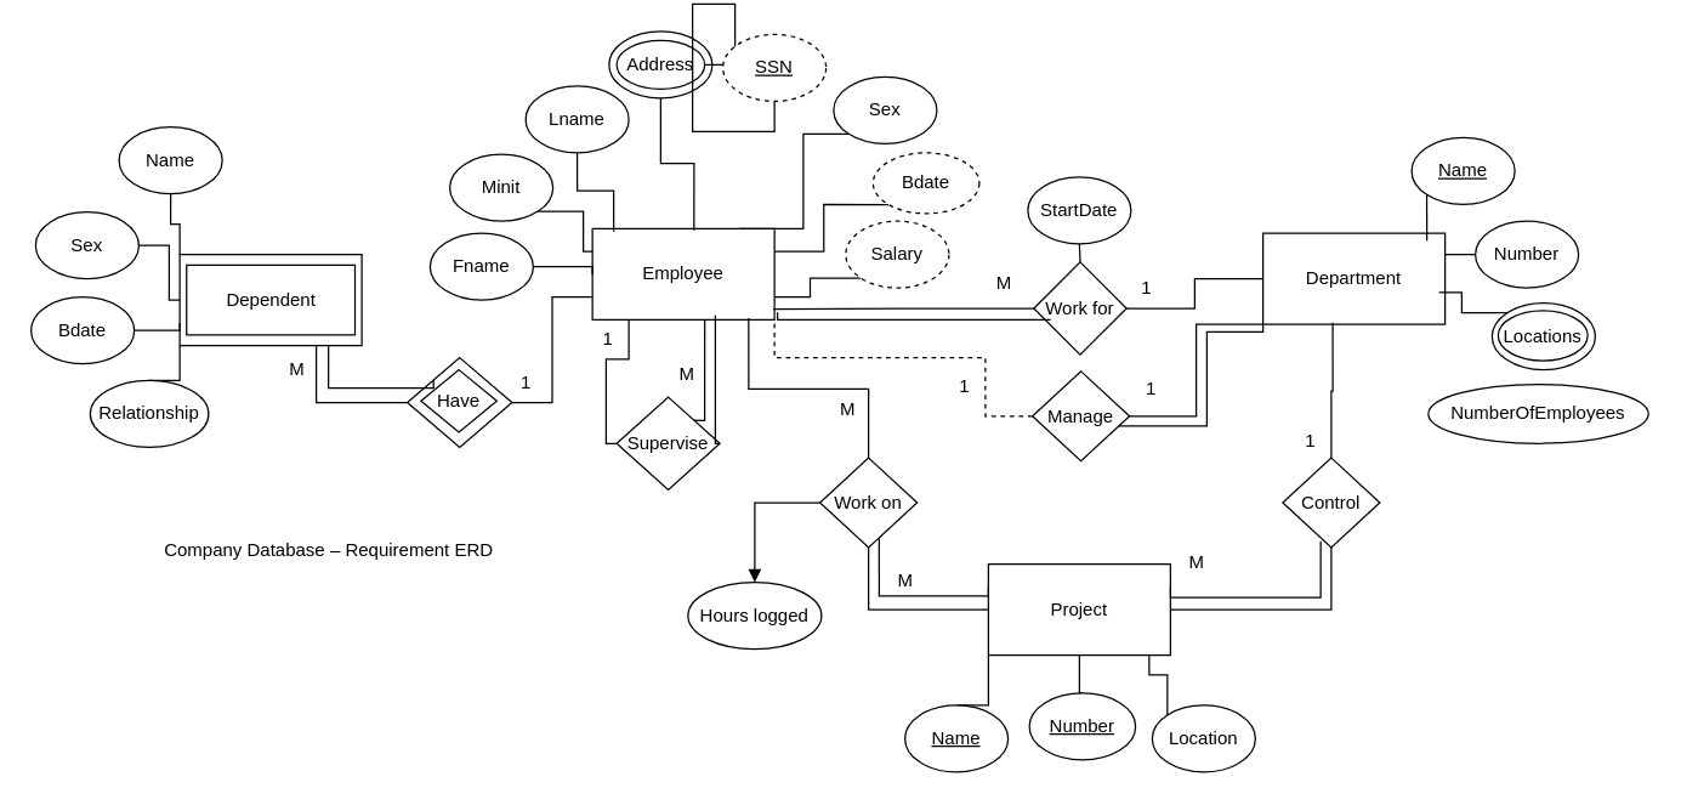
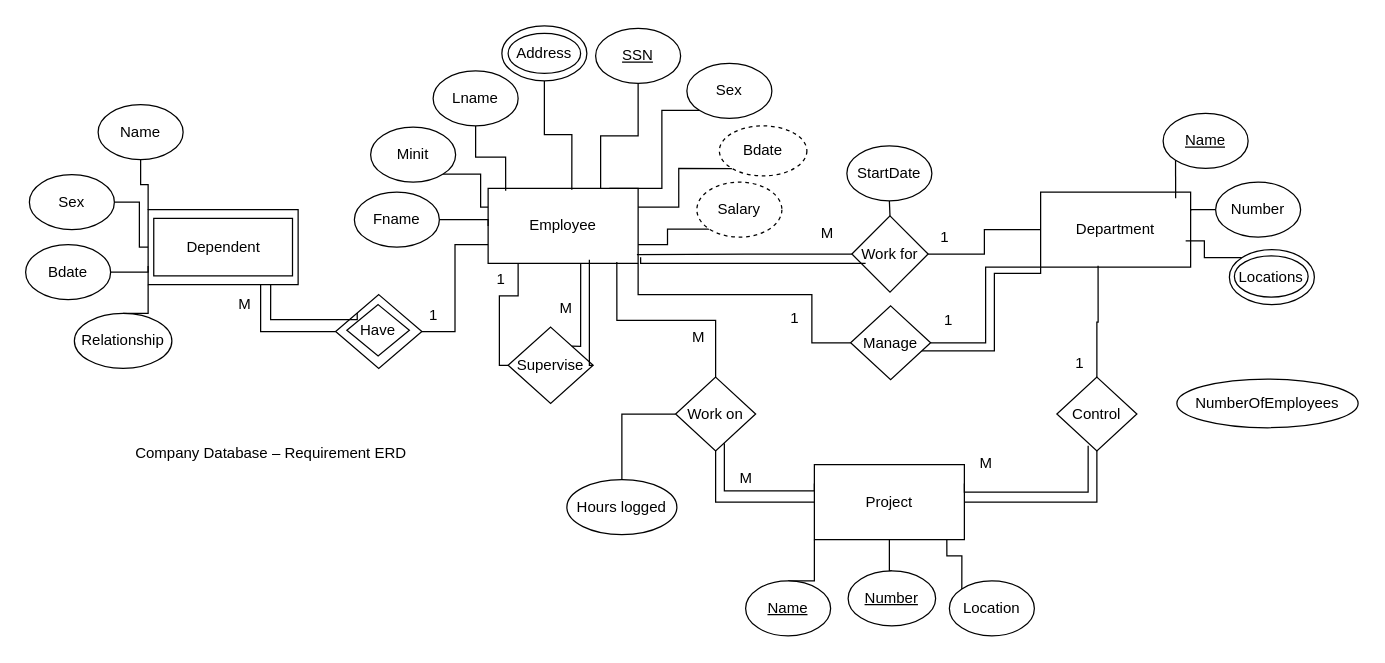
  <mxCell id="0" />
  <mxCell id="1" parent="0" />
  <mxCell id="2" value="Employee" style="rounded=0;whiteSpace=wrap;html=1;" vertex="1" parent="1"><mxGeometry x="390" y="150" width="120" height="60" as="geometry" /></mxCell>
  <mxCell id="3" value="" style="rounded=0;whiteSpace=wrap;html=1;" vertex="1" parent="1"><mxGeometry x="118" y="167" width="120" height="60" as="geometry" /></mxCell>
  <mxCell id="4" value="Project" style="rounded=0;whiteSpace=wrap;html=1;" vertex="1" parent="1"><mxGeometry x="651" y="371" width="120" height="60" as="geometry" /></mxCell>
  <mxCell id="5" value="Department" style="rounded=0;whiteSpace=wrap;html=1;" vertex="1" parent="1"><mxGeometry x="832" y="153" width="120" height="60" as="geometry" /></mxCell>
  <mxCell id="6" value="" style="ellipse;whiteSpace=wrap;html=1;" vertex="1" parent="1"><mxGeometry x="401" y="20" width="68" height="44" as="geometry" /></mxCell>
  <mxCell id="7" value="Lname" style="ellipse;whiteSpace=wrap;html=1;" vertex="1" parent="1"><mxGeometry x="346" y="56" width="68" height="44" as="geometry" /></mxCell>
  <mxCell id="8" style="edgeStyle=orthogonalEdgeStyle;rounded=0;orthogonalLoop=1;jettySize=auto;html=1;exitX=1;exitY=1;exitDx=0;exitDy=0;entryX=0;entryY=0.25;entryDx=0;entryDy=0;endArrow=none;startFill=0;" edge="1" parent="1" source="9" target="2"><mxGeometry relative="1" as="geometry" /></mxCell>
  <mxCell id="9" value="Minit" style="ellipse;whiteSpace=wrap;html=1;" vertex="1" parent="1"><mxGeometry x="296" y="101" width="68" height="44" as="geometry" /></mxCell>
  <mxCell id="10" style="edgeStyle=orthogonalEdgeStyle;rounded=0;orthogonalLoop=1;jettySize=auto;html=1;exitX=0;exitY=1;exitDx=0;exitDy=0;entryX=1;entryY=0.25;entryDx=0;entryDy=0;endArrow=none;startFill=0;" edge="1" parent="1" source="11" target="2"><mxGeometry relative="1" as="geometry" /></mxCell>
  <mxCell id="11" value="Bdate" style="ellipse;whiteSpace=wrap;html=1;labelBackgroundColor=none;labelBorderColor=none;textShadow=0;dashed=1;" vertex="1" parent="1"><mxGeometry x="575" y="100" width="70" height="40" as="geometry" /></mxCell>
  <mxCell id="12" style="edgeStyle=orthogonalEdgeStyle;rounded=0;orthogonalLoop=1;jettySize=auto;html=1;exitX=0;exitY=1;exitDx=0;exitDy=0;entryX=1;entryY=0.75;entryDx=0;entryDy=0;endArrow=none;startFill=0;" edge="1" parent="1" source="13" target="2"><mxGeometry relative="1" as="geometry" /></mxCell>
  <mxCell id="13" value="Salary" style="ellipse;whiteSpace=wrap;html=1;dashed=1;" vertex="1" parent="1"><mxGeometry x="557" y="145" width="68" height="44" as="geometry" /></mxCell>
  <mxCell id="14" value="Sex" style="ellipse;whiteSpace=wrap;html=1;" vertex="1" parent="1"><mxGeometry x="549" y="50" width="68" height="44" as="geometry" /></mxCell>
  <mxCell id="15" style="edgeStyle=orthogonalEdgeStyle;rounded=0;orthogonalLoop=1;jettySize=auto;html=1;exitX=1;exitY=0.5;exitDx=0;exitDy=0;entryX=0;entryY=0.5;entryDx=0;entryDy=0;endArrow=none;startFill=0;" edge="1" parent="1" source="16" target="2"><mxGeometry relative="1" as="geometry" /></mxCell>
  <mxCell id="16" value="Fname" style="ellipse;whiteSpace=wrap;html=1;" vertex="1" parent="1"><mxGeometry x="283" y="153" width="68" height="44" as="geometry" /></mxCell>
  <mxCell id="17" style="edgeStyle=orthogonalEdgeStyle;rounded=0;orthogonalLoop=1;jettySize=auto;html=1;exitX=0.5;exitY=1;exitDx=0;exitDy=0;entryX=0.117;entryY=0.033;entryDx=0;entryDy=0;entryPerimeter=0;endArrow=none;startFill=0;" edge="1" parent="1" source="7" target="2"><mxGeometry relative="1" as="geometry" /></mxCell>
  <mxCell id="18" style="edgeStyle=orthogonalEdgeStyle;rounded=0;orthogonalLoop=1;jettySize=auto;html=1;exitX=0.5;exitY=1;exitDx=0;exitDy=0;entryX=0.558;entryY=0.017;entryDx=0;entryDy=0;entryPerimeter=0;endArrow=none;startFill=0;" edge="1" parent="1" source="6" target="2"><mxGeometry relative="1" as="geometry" /></mxCell>
  <mxCell id="19" style="edgeStyle=orthogonalEdgeStyle;rounded=0;orthogonalLoop=1;jettySize=auto;html=1;exitX=0;exitY=1;exitDx=0;exitDy=0;entryX=0.808;entryY=0;entryDx=0;entryDy=0;entryPerimeter=0;endArrow=none;startFill=0;" edge="1" parent="1" source="14" target="2"><mxGeometry relative="1" as="geometry"><Array as="points"><mxPoint x="529" y="88" /><mxPoint x="529" y="150" /></Array></mxGeometry></mxCell>
  <mxCell id="20" value="Address" style="ellipse;whiteSpace=wrap;html=1;" vertex="1" parent="1"><mxGeometry x="406" y="26" width="58" height="32" as="geometry" /></mxCell>
  <mxCell id="21" value="Dependent" style="rounded=0;whiteSpace=wrap;html=1;" vertex="1" parent="1"><mxGeometry x="122.5" y="174" width="111" height="46" as="geometry" /></mxCell>
  <mxCell id="22" style="edgeStyle=orthogonalEdgeStyle;rounded=0;orthogonalLoop=1;jettySize=auto;html=1;exitX=0.5;exitY=0;exitDx=0;exitDy=0;entryX=0;entryY=1;entryDx=0;entryDy=0;endArrow=none;startFill=0;" edge="1" parent="1" source="23" target="3"><mxGeometry relative="1" as="geometry" /></mxCell>
  <mxCell id="23" value="Relationship" style="ellipse;whiteSpace=wrap;html=1;" vertex="1" parent="1"><mxGeometry x="59" y="250" width="78" height="44" as="geometry" /></mxCell>
  <mxCell id="24" style="edgeStyle=orthogonalEdgeStyle;rounded=0;orthogonalLoop=1;jettySize=auto;html=1;exitX=1;exitY=0.5;exitDx=0;exitDy=0;entryX=0;entryY=0.75;entryDx=0;entryDy=0;endArrow=none;startFill=0;" edge="1" parent="1" source="25" target="3"><mxGeometry relative="1" as="geometry" /></mxCell>
  <mxCell id="25" value="Bdate" style="ellipse;whiteSpace=wrap;html=1;" vertex="1" parent="1"><mxGeometry x="20" y="195" width="68" height="44" as="geometry" /></mxCell>
  <mxCell id="26" style="edgeStyle=orthogonalEdgeStyle;rounded=0;orthogonalLoop=1;jettySize=auto;html=1;entryX=0;entryY=0.5;entryDx=0;entryDy=0;endArrow=none;startFill=0;" edge="1" parent="1" source="27" target="3"><mxGeometry relative="1" as="geometry" /></mxCell>
  <mxCell id="27" value="Sex" style="ellipse;whiteSpace=wrap;html=1;" vertex="1" parent="1"><mxGeometry x="23" y="139" width="68" height="44" as="geometry" /></mxCell>
  <mxCell id="28" style="edgeStyle=orthogonalEdgeStyle;rounded=0;orthogonalLoop=1;jettySize=auto;html=1;entryX=0;entryY=0;entryDx=0;entryDy=0;endArrow=none;startFill=0;" edge="1" parent="1" source="29" target="3"><mxGeometry relative="1" as="geometry" /></mxCell>
  <mxCell id="29" value="Name" style="ellipse;whiteSpace=wrap;html=1;" vertex="1" parent="1"><mxGeometry x="78" y="83" width="68" height="44" as="geometry" /></mxCell>
- <mxCell id="30" value="NumberOfEmployees" style="ellipse;whiteSpace=wrap;html=1;" vertex="1" parent="1"><mxGeometry x="941" y="252.5" width="145" height="39" as="geometry" /></mxCell>
+ <mxCell id="30" value="NumberOfEmployees" style="ellipse;whiteSpace=wrap;html=1;" vertex="1" parent="1"><mxGeometry x="941" y="302.5" width="145" height="39" as="geometry" /></mxCell>
  <mxCell id="31" value="" style="ellipse;whiteSpace=wrap;html=1;" vertex="1" parent="1"><mxGeometry x="983" y="199" width="68" height="44" as="geometry" /></mxCell>
  <mxCell id="32" style="edgeStyle=orthogonalEdgeStyle;rounded=0;orthogonalLoop=1;jettySize=auto;html=1;exitX=0;exitY=0.5;exitDx=0;exitDy=0;entryX=1;entryY=0.25;entryDx=0;entryDy=0;endArrow=none;startFill=0;" edge="1" parent="1" source="33" target="5"><mxGeometry relative="1" as="geometry" /></mxCell>
  <mxCell id="33" value="Number" style="ellipse;whiteSpace=wrap;html=1;" vertex="1" parent="1"><mxGeometry x="972" y="145" width="68" height="44" as="geometry" /></mxCell>
  <mxCell id="34" value="Name" style="ellipse;whiteSpace=wrap;html=1;fontStyle=4" vertex="1" parent="1"><mxGeometry x="930" y="90" width="68" height="44" as="geometry" /></mxCell>
  <mxCell id="35" style="edgeStyle=orthogonalEdgeStyle;rounded=0;orthogonalLoop=1;jettySize=auto;html=1;exitX=0;exitY=1;exitDx=0;exitDy=0;entryX=0.9;entryY=0.083;entryDx=0;entryDy=0;entryPerimeter=0;endArrow=none;startFill=0;" edge="1" parent="1" source="34" target="5"><mxGeometry relative="1" as="geometry" /></mxCell>
  <mxCell id="36" style="edgeStyle=orthogonalEdgeStyle;rounded=0;orthogonalLoop=1;jettySize=auto;html=1;exitX=0;exitY=0;exitDx=0;exitDy=0;entryX=0.967;entryY=0.65;entryDx=0;entryDy=0;entryPerimeter=0;endArrow=none;startFill=0;" edge="1" parent="1" source="31" target="5"><mxGeometry relative="1" as="geometry" /></mxCell>
  <mxCell id="37" value="Location" style="ellipse;whiteSpace=wrap;html=1;" vertex="1" parent="1"><mxGeometry x="759" y="464" width="68" height="44" as="geometry" /></mxCell>
  <mxCell id="38" style="edgeStyle=orthogonalEdgeStyle;rounded=0;orthogonalLoop=1;jettySize=auto;html=1;exitX=0.5;exitY=0;exitDx=0;exitDy=0;entryX=0;entryY=1;entryDx=0;entryDy=0;endArrow=none;startFill=0;" edge="1" parent="1" source="39" target="4"><mxGeometry relative="1" as="geometry" /></mxCell>
  <mxCell id="39" value="Name" style="ellipse;whiteSpace=wrap;html=1;fontStyle=4" vertex="1" parent="1"><mxGeometry x="596" y="464" width="68" height="44" as="geometry" /></mxCell>
  <mxCell id="40" style="edgeStyle=orthogonalEdgeStyle;rounded=0;orthogonalLoop=1;jettySize=auto;html=1;exitX=0.5;exitY=0;exitDx=0;exitDy=0;entryX=0.5;entryY=1;entryDx=0;entryDy=0;endArrow=none;startFill=0;" edge="1" parent="1" source="41" target="4"><mxGeometry relative="1" as="geometry" /></mxCell>
  <mxCell id="41" value="Number" style="ellipse;whiteSpace=wrap;html=1;fontStyle=4" vertex="1" parent="1"><mxGeometry x="678" y="456" width="70" height="44" as="geometry" /></mxCell>
  <mxCell id="42" style="edgeStyle=orthogonalEdgeStyle;rounded=0;orthogonalLoop=1;jettySize=auto;html=1;exitX=0;exitY=0;exitDx=0;exitDy=0;entryX=0.883;entryY=1;entryDx=0;entryDy=0;entryPerimeter=0;endArrow=none;startFill=0;" edge="1" parent="1" source="37" target="4"><mxGeometry relative="1" as="geometry" /></mxCell>
  <mxCell id="43" style="edgeStyle=orthogonalEdgeStyle;rounded=0;orthogonalLoop=1;jettySize=auto;html=1;exitX=0;exitY=0.5;exitDx=0;exitDy=0;entryX=0.75;entryY=1;entryDx=0;entryDy=0;endArrow=none;startFill=0;" edge="1" parent="1" source="45" target="3"><mxGeometry relative="1" as="geometry" /></mxCell>
  <mxCell id="44" style="edgeStyle=orthogonalEdgeStyle;rounded=0;orthogonalLoop=1;jettySize=auto;html=1;exitX=1;exitY=0.5;exitDx=0;exitDy=0;entryX=0;entryY=0.75;entryDx=0;entryDy=0;endArrow=none;startFill=0;" edge="1" parent="1" source="45" target="2"><mxGeometry relative="1" as="geometry" /></mxCell>
  <mxCell id="45" value="" style="rhombus;whiteSpace=wrap;html=1;" vertex="1" parent="1"><mxGeometry x="268" y="235" width="69" height="59" as="geometry" /></mxCell>
  <mxCell id="46" value="Have" style="rhombus;whiteSpace=wrap;html=1;" vertex="1" parent="1"><mxGeometry x="277" y="243" width="50" height="41" as="geometry" /></mxCell>
  <mxCell id="47" style="edgeStyle=orthogonalEdgeStyle;rounded=0;orthogonalLoop=1;jettySize=auto;html=1;exitX=1;exitY=0.5;exitDx=0;exitDy=0;entryX=0;entryY=0.5;entryDx=0;entryDy=0;endArrow=none;startFill=0;" edge="1" parent="1" source="49" target="5"><mxGeometry relative="1" as="geometry" /></mxCell>
  <mxCell id="48" style="edgeStyle=orthogonalEdgeStyle;rounded=0;orthogonalLoop=1;jettySize=auto;html=1;exitX=0.5;exitY=0;exitDx=0;exitDy=0;entryX=0.5;entryY=1;entryDx=0;entryDy=0;endArrow=none;startFill=0;" edge="1" parent="1" source="49" target="51"><mxGeometry relative="1" as="geometry" /></mxCell>
  <mxCell id="49" value="Work for" style="rhombus;whiteSpace=wrap;html=1;" vertex="1" parent="1"><mxGeometry x="681" y="172" width="61" height="61" as="geometry" /></mxCell>
  <mxCell id="50" style="edgeStyle=orthogonalEdgeStyle;rounded=0;orthogonalLoop=1;jettySize=auto;html=1;exitX=0;exitY=0.5;exitDx=0;exitDy=0;entryX=0.992;entryY=0.883;entryDx=0;entryDy=0;entryPerimeter=0;endArrow=none;startFill=0;" edge="1" parent="1" source="49" target="2"><mxGeometry relative="1" as="geometry" /></mxCell>
  <mxCell id="51" value="StartDate" style="ellipse;whiteSpace=wrap;html=1;" vertex="1" parent="1"><mxGeometry x="677" y="116" width="68" height="44" as="geometry" /></mxCell>
  <mxCell id="52" value="Locations" style="ellipse;whiteSpace=wrap;html=1;" vertex="1" parent="1"><mxGeometry x="987" y="204" width="59" height="33" as="geometry" /></mxCell>
  <mxCell id="53" value="Supervise" style="rhombus;whiteSpace=wrap;html=1;" vertex="1" parent="1"><mxGeometry x="406" y="261" width="68" height="61" as="geometry" /></mxCell>
  <mxCell id="54" style="edgeStyle=orthogonalEdgeStyle;rounded=0;orthogonalLoop=1;jettySize=auto;html=1;exitX=1;exitY=0.5;exitDx=0;exitDy=0;entryX=0.675;entryY=0.95;entryDx=0;entryDy=0;entryPerimeter=0;endArrow=none;startFill=0;" edge="1" parent="1" source="53" target="2"><mxGeometry relative="1" as="geometry"><Array as="points"><mxPoint x="471" y="292" /></Array></mxGeometry></mxCell>
  <mxCell id="55" style="edgeStyle=orthogonalEdgeStyle;rounded=0;orthogonalLoop=1;jettySize=auto;html=1;exitX=0;exitY=0.5;exitDx=0;exitDy=0;entryX=0.2;entryY=1;entryDx=0;entryDy=0;entryPerimeter=0;endArrow=none;startFill=0;" edge="1" parent="1" source="53" target="2"><mxGeometry relative="1" as="geometry"><Array as="points"><mxPoint x="399" y="292" /><mxPoint x="399" y="236" /><mxPoint x="414" y="236" /></Array></mxGeometry></mxCell>
  <mxCell id="56" style="edgeStyle=orthogonalEdgeStyle;rounded=0;orthogonalLoop=1;jettySize=auto;html=1;exitX=0.5;exitY=1;exitDx=0;exitDy=0;entryX=0;entryY=0.5;entryDx=0;entryDy=0;endArrow=none;startFill=0;" edge="1" parent="1" source="58" target="4"><mxGeometry relative="1" as="geometry" /></mxCell>
- <mxCell id="57" style="edgeStyle=orthogonalEdgeStyle;rounded=0;orthogonalLoop=1;jettySize=auto;html=1;exitX=0;exitY=0.5;exitDx=0;exitDy=0;entryX=0.5;entryY=0;entryDx=0;entryDy=0;endArrow=block;startFill=0;" edge="1" parent="1" source="58" target="64"><mxGeometry relative="1" as="geometry"><mxPoint x="488" y="381" as="targetPoint" /></mxGeometry></mxCell>
+ <mxCell id="57" style="edgeStyle=orthogonalEdgeStyle;rounded=0;orthogonalLoop=1;jettySize=auto;html=1;exitX=0;exitY=0.5;exitDx=0;exitDy=0;entryX=0.5;entryY=0;entryDx=0;entryDy=0;endArrow=none;startFill=0;" edge="1" parent="1" source="58" target="64"><mxGeometry relative="1" as="geometry"><mxPoint x="488" y="381" as="targetPoint" /></mxGeometry></mxCell>
  <mxCell id="58" value="Work on" style="rhombus;whiteSpace=wrap;html=1;" vertex="1" parent="1"><mxGeometry x="540" y="301" width="64" height="59" as="geometry" /></mxCell>
- <mxCell id="59" style="edgeStyle=orthogonalEdgeStyle;rounded=0;orthogonalLoop=1;jettySize=auto;html=1;exitX=0;exitY=0.5;exitDx=0;exitDy=0;entryX=1;entryY=1;entryDx=0;entryDy=0;endArrow=none;startFill=0;dashed=1;" edge="1" parent="1" source="62" target="2"><mxGeometry relative="1" as="geometry"><Array as="points"><mxPoint x="649" y="274" /><mxPoint x="649" y="235" /><mxPoint x="510" y="235" /></Array></mxGeometry></mxCell>
+ <mxCell id="59" style="edgeStyle=orthogonalEdgeStyle;rounded=0;orthogonalLoop=1;jettySize=auto;html=1;exitX=0;exitY=0.5;exitDx=0;exitDy=0;entryX=1;entryY=1;entryDx=0;entryDy=0;endArrow=none;startFill=0;" edge="1" parent="1" source="62" target="2"><mxGeometry relative="1" as="geometry"><Array as="points"><mxPoint x="649" y="274" /><mxPoint x="649" y="235" /><mxPoint x="510" y="235" /></Array></mxGeometry></mxCell>
  <mxCell id="60" style="edgeStyle=orthogonalEdgeStyle;rounded=0;orthogonalLoop=1;jettySize=auto;html=1;exitX=1;exitY=0.5;exitDx=0;exitDy=0;entryX=0;entryY=1;entryDx=0;entryDy=0;endArrow=none;startFill=0;" edge="1" parent="1" source="62" target="5"><mxGeometry relative="1" as="geometry"><Array as="points"><mxPoint x="788" y="274" /><mxPoint x="788" y="213" /></Array></mxGeometry></mxCell>
  <mxCell id="61" style="edgeStyle=orthogonalEdgeStyle;rounded=0;orthogonalLoop=1;jettySize=auto;html=1;exitX=1;exitY=1;exitDx=0;exitDy=0;entryX=0;entryY=1;entryDx=0;entryDy=0;endArrow=none;startFill=0;" edge="1" parent="1" source="62" target="5"><mxGeometry relative="1" as="geometry"><Array as="points"><mxPoint x="728" y="280" /><mxPoint x="795" y="280" /><mxPoint x="795" y="218" /><mxPoint x="832" y="218" /></Array></mxGeometry></mxCell>
  <mxCell id="62" value="Manage" style="rhombus;whiteSpace=wrap;html=1;" vertex="1" parent="1"><mxGeometry x="680" y="244" width="64" height="59" as="geometry" /></mxCell>
  <mxCell id="63" style="edgeStyle=orthogonalEdgeStyle;rounded=0;orthogonalLoop=1;jettySize=auto;html=1;exitX=0.5;exitY=0;exitDx=0;exitDy=0;entryX=0.858;entryY=0.983;entryDx=0;entryDy=0;entryPerimeter=0;endArrow=none;startFill=0;" edge="1" parent="1" source="58" target="2"><mxGeometry relative="1" as="geometry" /></mxCell>
  <mxCell id="64" value="Hours logged" style="ellipse;whiteSpace=wrap;html=1;" vertex="1" parent="1"><mxGeometry x="453" y="383" width="88" height="44" as="geometry" /></mxCell>
- <mxCell id="65" style="edgeStyle=orthogonalEdgeStyle;rounded=0;orthogonalLoop=1;jettySize=auto;html=1;exitX=0.5;exitY=1;exitDx=0;exitDy=0;endArrow=none;startFill=0;" edge="1" parent="1" source="66" target="20"><mxGeometry relative="1" as="geometry" /></mxCell>
- <mxCell id="66" value="SSN" style="ellipse;whiteSpace=wrap;html=1;fontStyle=4;dashed=1;" vertex="1" parent="1"><mxGeometry x="476" y="22" width="68" height="44" as="geometry" /></mxCell>
+ <mxCell id="65" style="edgeStyle=orthogonalEdgeStyle;rounded=0;orthogonalLoop=1;jettySize=auto;html=1;exitX=0.5;exitY=1;exitDx=0;exitDy=0;entryX=0.75;entryY=0;entryDx=0;entryDy=0;endArrow=none;startFill=0;" edge="1" parent="1" source="66" target="2"><mxGeometry relative="1" as="geometry" /></mxCell>
+ <mxCell id="66" value="SSN" style="ellipse;whiteSpace=wrap;html=1;fontStyle=4" vertex="1" parent="1"><mxGeometry x="476" y="22" width="68" height="44" as="geometry" /></mxCell>
  <mxCell id="67" style="edgeStyle=orthogonalEdgeStyle;rounded=0;orthogonalLoop=1;jettySize=auto;html=1;exitX=0.5;exitY=1;exitDx=0;exitDy=0;entryX=1;entryY=0.5;entryDx=0;entryDy=0;endArrow=none;startFill=0;" edge="1" parent="1" source="68" target="4"><mxGeometry relative="1" as="geometry" /></mxCell>
  <mxCell id="68" value="Control" style="rhombus;whiteSpace=wrap;html=1;" vertex="1" parent="1"><mxGeometry x="845" y="301" width="64" height="59" as="geometry" /></mxCell>
  <mxCell id="69" style="edgeStyle=orthogonalEdgeStyle;rounded=0;orthogonalLoop=1;jettySize=auto;html=1;exitX=0.5;exitY=0;exitDx=0;exitDy=0;entryX=0.383;entryY=0.983;entryDx=0;entryDy=0;entryPerimeter=0;endArrow=none;startFill=0;" edge="1" parent="1" source="68" target="5"><mxGeometry relative="1" as="geometry" /></mxCell>
  <mxCell id="70" value="M" style="text;html=1;align=center;verticalAlign=middle;resizable=0;points=[];autosize=1;strokeColor=none;fillColor=none;" vertex="1" parent="1"><mxGeometry x="181" y="230" width="28" height="26" as="geometry" /></mxCell>
  <mxCell id="71" value="1" style="text;html=1;align=center;verticalAlign=middle;resizable=0;points=[];autosize=1;strokeColor=none;fillColor=none;" vertex="1" parent="1"><mxGeometry x="333" y="239" width="25" height="26" as="geometry" /></mxCell>
  <mxCell id="72" style="edgeStyle=orthogonalEdgeStyle;rounded=0;orthogonalLoop=1;jettySize=auto;html=1;exitX=0;exitY=0;exitDx=0;exitDy=0;entryX=0.817;entryY=1;entryDx=0;entryDy=0;entryPerimeter=0;endArrow=none;startFill=0;" edge="1" parent="1" source="45" target="3"><mxGeometry relative="1" as="geometry"><Array as="points"><mxPoint x="285" y="255" /><mxPoint x="216" y="255" /></Array></mxGeometry></mxCell>
  <mxCell id="73" style="edgeStyle=orthogonalEdgeStyle;rounded=0;orthogonalLoop=1;jettySize=auto;html=1;exitX=1;exitY=0;exitDx=0;exitDy=0;entryX=0.617;entryY=1;entryDx=0;entryDy=0;entryPerimeter=0;endArrow=none;startFill=0;" edge="1" parent="1" source="53" target="2"><mxGeometry relative="1" as="geometry"><Array as="points"><mxPoint x="464" y="276" /></Array></mxGeometry></mxCell>
  <mxCell id="74" value="M" style="text;html=1;align=center;verticalAlign=middle;resizable=0;points=[];autosize=1;strokeColor=none;fillColor=none;" vertex="1" parent="1"><mxGeometry x="438" y="233" width="28" height="26" as="geometry" /></mxCell>
  <mxCell id="75" value="1" style="text;html=1;align=center;verticalAlign=middle;resizable=0;points=[];autosize=1;strokeColor=none;fillColor=none;" vertex="1" parent="1"><mxGeometry x="387" y="210" width="25" height="26" as="geometry" /></mxCell>
  <mxCell id="76" style="edgeStyle=orthogonalEdgeStyle;rounded=0;orthogonalLoop=1;jettySize=auto;html=1;exitX=0;exitY=0.25;exitDx=0;exitDy=0;entryX=0.609;entryY=0.898;entryDx=0;entryDy=0;entryPerimeter=0;endArrow=none;startFill=0;" edge="1" parent="1" source="4" target="58"><mxGeometry relative="1" as="geometry"><Array as="points"><mxPoint x="651" y="392" /><mxPoint x="579" y="392" /></Array></mxGeometry></mxCell>
  <mxCell id="77" value="M" style="text;html=1;align=center;verticalAlign=middle;resizable=0;points=[];autosize=1;strokeColor=none;fillColor=none;" vertex="1" parent="1"><mxGeometry x="582" y="369" width="28" height="26" as="geometry" /></mxCell>
  <mxCell id="78" value="1" style="text;html=1;align=center;verticalAlign=middle;resizable=0;points=[];autosize=1;strokeColor=none;fillColor=none;" vertex="1" parent="1"><mxGeometry x="850" y="277" width="25" height="26" as="geometry" /></mxCell>
  <mxCell id="79" style="edgeStyle=orthogonalEdgeStyle;rounded=0;orthogonalLoop=1;jettySize=auto;html=1;exitX=1;exitY=0.25;exitDx=0;exitDy=0;entryX=0.391;entryY=0.932;entryDx=0;entryDy=0;entryPerimeter=0;endArrow=none;startFill=0;" edge="1" parent="1" source="4" target="68"><mxGeometry relative="1" as="geometry"><Array as="points"><mxPoint x="771" y="393" /><mxPoint x="870" y="393" /></Array></mxGeometry></mxCell>
  <mxCell id="80" value="M" style="text;html=1;align=center;verticalAlign=middle;resizable=0;points=[];autosize=1;strokeColor=none;fillColor=none;" vertex="1" parent="1"><mxGeometry x="774" y="357" width="28" height="26" as="geometry" /></mxCell>
  <mxCell id="81" value="M" style="text;html=1;align=center;verticalAlign=middle;resizable=0;points=[];autosize=1;strokeColor=none;fillColor=none;" vertex="1" parent="1"><mxGeometry x="647" y="173" width="28" height="26" as="geometry" /></mxCell>
  <mxCell id="82" value="1" style="text;html=1;align=center;verticalAlign=middle;resizable=0;points=[];autosize=1;strokeColor=none;fillColor=none;" vertex="1" parent="1"><mxGeometry x="745" y="243" width="25" height="26" as="geometry" /></mxCell>
  <mxCell id="83" value="1" style="text;html=1;align=center;verticalAlign=middle;resizable=0;points=[];autosize=1;strokeColor=none;fillColor=none;" vertex="1" parent="1"><mxGeometry x="742" y="176" width="25" height="26" as="geometry" /></mxCell>
  <mxCell id="84" value="1" style="text;html=1;align=center;verticalAlign=middle;resizable=0;points=[];autosize=1;strokeColor=none;fillColor=none;" vertex="1" parent="1"><mxGeometry x="622" y="241" width="25" height="26" as="geometry" /></mxCell>
  <mxCell id="85" style="edgeStyle=orthogonalEdgeStyle;rounded=0;orthogonalLoop=1;jettySize=auto;html=1;entryX=0.18;entryY=0.623;entryDx=0;entryDy=0;entryPerimeter=0;endArrow=none;startFill=0;" edge="1" parent="1" target="49"><mxGeometry relative="1" as="geometry"><mxPoint x="512" y="205" as="sourcePoint" /><Array as="points"><mxPoint x="557" y="210" /><mxPoint x="557" y="210" /></Array></mxGeometry></mxCell>
  <mxCell id="86" value="M" style="text;html=1;align=center;verticalAlign=middle;resizable=0;points=[];autosize=1;strokeColor=none;fillColor=none;" vertex="1" parent="1"><mxGeometry x="544" y="256" width="28" height="26" as="geometry" /></mxCell>
  <mxCell id="87" value="Company Database – Requirement ERD" style="text;html=1;align=center;verticalAlign=middle;resizable=0;points=[];autosize=1;strokeColor=none;fillColor=none;" vertex="1" parent="1"><mxGeometry x="98" y="349" width="235" height="26" as="geometry" /></mxCell>
